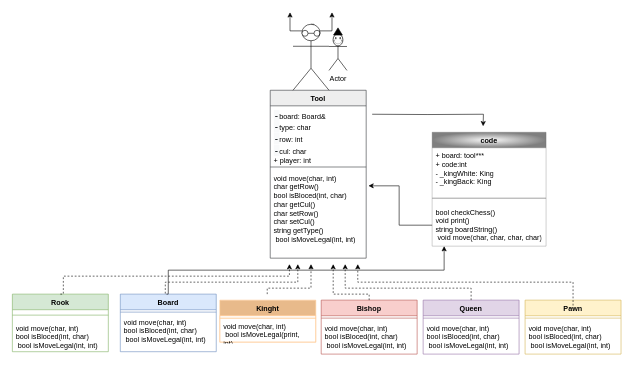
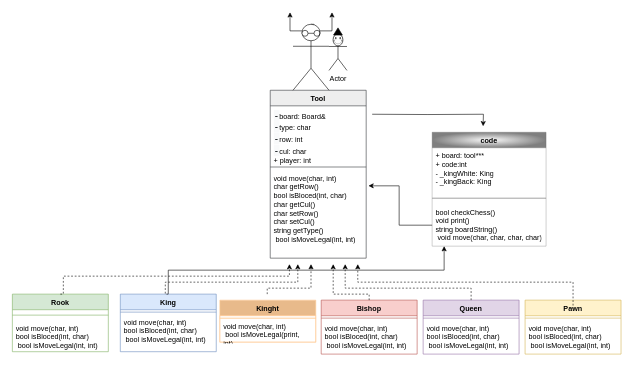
  <mxCell id="0" />
  <mxCell id="1" parent="0" />
  <mxCell id="2" value="Tool" style="swimlane;fontStyle=1;align=center;verticalAlign=top;childLayout=stackLayout;horizontal=1;startSize=26;horizontalStack=0;resizeParent=1;resizeParentMax=0;resizeLast=0;collapsible=1;marginBottom=0;whiteSpace=wrap;html=1;fillColor=#eeeeee;strokeColor=#36393d;" vertex="1" parent="1"><mxGeometry x="450" y="150" width="160" height="280" as="geometry" /></mxCell>
  <mxCell id="3" value="&lt;div style=&quot;&quot;&gt;&lt;font face=&quot;monospace, monospace&quot; color=&quot;#101418&quot;&gt;&lt;span style=&quot;font-size: 16px; background-color: rgb(248, 249, 250);&quot;&gt;-&lt;/span&gt;&lt;/font&gt;&lt;span style=&quot;background-color: transparent; color: light-dark(rgb(0, 0, 0), rgb(255, 255, 255));&quot;&gt;board: Board&amp;amp;&lt;/span&gt;&lt;/div&gt;&lt;div style=&quot;&quot;&gt;&lt;font style=&quot;background-color: transparent;&quot; face=&quot;monospace, monospace&quot; color=&quot;#101418&quot;&gt;&lt;span style=&quot;font-size: 16px; background-color: rgb(248, 249, 250);&quot;&gt;-&lt;/span&gt;&lt;/font&gt;&lt;span style=&quot;background-color: transparent; color: light-dark(rgb(0, 0, 0), rgb(255, 255, 255));&quot;&gt;type: char&lt;/span&gt;&lt;/div&gt;&lt;div style=&quot;&quot;&gt;&lt;font style=&quot;background-color: transparent;&quot; face=&quot;monospace, monospace&quot; color=&quot;#101418&quot;&gt;&lt;span style=&quot;font-size: 16px; background-color: rgb(248, 249, 250);&quot;&gt;-&lt;/span&gt;&lt;/font&gt;&lt;span style=&quot;background-color: transparent; color: light-dark(rgb(0, 0, 0), rgb(255, 255, 255));&quot;&gt;row: int&lt;/span&gt;&lt;/div&gt;&lt;div style=&quot;&quot;&gt;&lt;font face=&quot;monospace, monospace&quot; color=&quot;#101418&quot;&gt;&lt;span style=&quot;font-size: 16px; background-color: rgb(248, 249, 250);&quot;&gt;-&lt;/span&gt;&lt;/font&gt;cul: char&lt;/div&gt;&lt;div style=&quot;&quot;&gt;+ player: int&lt;/div&gt;&lt;div style=&quot;text-align: center;&quot;&gt;&lt;br&gt;&lt;/div&gt;" style="text;strokeColor=none;fillColor=none;align=left;verticalAlign=top;spacingLeft=4;spacingRight=4;overflow=hidden;rotatable=0;points=[[0,0.5],[1,0.5]];portConstraint=eastwest;whiteSpace=wrap;html=1;" vertex="1" parent="2"><mxGeometry y="26" width="160" height="96" as="geometry" /></mxCell>
  <mxCell id="4" value="" style="line;strokeWidth=1;fillColor=none;align=left;verticalAlign=middle;spacingTop=-1;spacingLeft=3;spacingRight=3;rotatable=0;labelPosition=right;points=[];portConstraint=eastwest;strokeColor=inherit;" vertex="1" parent="2"><mxGeometry y="122" width="160" height="12" as="geometry" /></mxCell>
  <mxCell id="5" value="&lt;div&gt;void move(char, int)&lt;/div&gt;&lt;div&gt;char getRow()&lt;/div&gt;&lt;div&gt;bool isBloced(int, char)&lt;/div&gt;&lt;div&gt;char getCul()&lt;/div&gt;&lt;div&gt;&lt;div&gt;char setRow()&lt;/div&gt;&lt;div&gt;char setCul()&lt;span style=&quot;background-color: transparent; color: light-dark(rgb(0, 0, 0), rgb(255, 255, 255));&quot;&gt;&amp;nbsp;&amp;nbsp;&lt;/span&gt;&lt;/div&gt;&lt;/div&gt;&lt;div&gt;&lt;div&gt;string getType()&amp;nbsp;&amp;nbsp;&lt;/div&gt;&lt;/div&gt;&lt;div&gt;&lt;div&gt;&lt;span style=&quot;background-color: transparent; color: light-dark(rgb(0, 0, 0), rgb(255, 255, 255));&quot;&gt;&amp;nbsp;bool isMoveLegal(int, int)&amp;nbsp;&lt;/span&gt;&lt;/div&gt;&lt;/div&gt;" style="text;strokeColor=none;fillColor=none;align=left;verticalAlign=top;spacingLeft=4;spacingRight=4;overflow=hidden;rotatable=0;points=[[0,0.5],[1,0.5]];portConstraint=eastwest;whiteSpace=wrap;html=1;" vertex="1" parent="2"><mxGeometry y="134" width="160" height="146" as="geometry" /></mxCell>
  <mxCell id="6" style="edgeStyle=orthogonalEdgeStyle;rounded=0;orthogonalLoop=1;jettySize=auto;html=1;exitX=0.75;exitY=0.1;exitDx=0;exitDy=0;exitPerimeter=0;" edge="1" parent="1" source="9"><mxGeometry relative="1" as="geometry"><mxPoint x="553" y="20" as="targetPoint" /></mxGeometry></mxCell>
  <mxCell id="7" style="edgeStyle=orthogonalEdgeStyle;rounded=0;orthogonalLoop=1;jettySize=auto;html=1;exitX=0.5;exitY=0;exitDx=0;exitDy=0;exitPerimeter=0;" edge="1" parent="1" source="9"><mxGeometry relative="1" as="geometry"><mxPoint x="522.75" y="60" as="targetPoint" /></mxGeometry></mxCell>
  <mxCell id="8" style="edgeStyle=orthogonalEdgeStyle;rounded=0;orthogonalLoop=1;jettySize=auto;html=1;exitX=0.25;exitY=0.1;exitDx=0;exitDy=0;exitPerimeter=0;" edge="1" parent="1" source="9"><mxGeometry relative="1" as="geometry"><mxPoint x="483" y="20" as="targetPoint" /><Array as="points"><mxPoint x="483" y="51" /><mxPoint x="483" y="20" /></Array></mxGeometry></mxCell>
  <mxCell id="9" value="" style="shape=umlActor;verticalLabelPosition=bottom;verticalAlign=top;html=1;outlineConnect=0;" vertex="1" parent="1"><mxGeometry x="488" y="40" width="60" height="110" as="geometry" /></mxCell>
  <mxCell id="10" value="Rook" style="swimlane;fontStyle=1;align=center;verticalAlign=top;childLayout=stackLayout;horizontal=1;startSize=26;horizontalStack=0;resizeParent=1;resizeParentMax=0;resizeLast=0;collapsible=1;marginBottom=0;whiteSpace=wrap;html=1;fillColor=#d5e8d4;strokeColor=#82b366;" vertex="1" parent="1"><mxGeometry x="20" y="490" width="160" height="96" as="geometry" /></mxCell>
  <mxCell id="11" value=" " style="line;strokeWidth=1;fillColor=none;align=left;verticalAlign=middle;spacingTop=-1;spacingLeft=3;spacingRight=3;rotatable=0;labelPosition=right;points=[];portConstraint=eastwest;strokeColor=inherit;" vertex="1" parent="10"><mxGeometry y="26" width="160" height="18" as="geometry" /></mxCell>
  <mxCell id="12" value="&lt;div&gt;&lt;div&gt;void move(char, int)&lt;/div&gt;&lt;div&gt;bool isBloced(int, char)&lt;/div&gt;&lt;div&gt;&amp;nbsp;bool isMoveLegal(int, int)&amp;nbsp;&lt;/div&gt;&lt;/div&gt;" style="text;strokeColor=none;fillColor=none;align=left;verticalAlign=top;spacingLeft=4;spacingRight=4;overflow=hidden;rotatable=0;points=[[0,0.5],[1,0.5]];portConstraint=eastwest;whiteSpace=wrap;html=1;" vertex="1" parent="10"><mxGeometry y="44" width="160" height="52" as="geometry" /></mxCell>
  <mxCell id="13" style="edgeStyle=orthogonalEdgeStyle;rounded=0;orthogonalLoop=1;jettySize=auto;html=1;" edge="1" parent="1" source="14" target="20"><mxGeometry relative="1" as="geometry"><mxPoint x="390" y="490" as="targetPoint" /><Array as="points"><mxPoint x="280" y="450" /><mxPoint x="740" y="450" /></Array></mxGeometry></mxCell>
- <mxCell id="14" value="Board" style="swimlane;fontStyle=1;align=center;verticalAlign=top;childLayout=stackLayout;horizontal=1;startSize=26;horizontalStack=0;resizeParent=1;resizeParentMax=0;resizeLast=0;collapsible=1;marginBottom=0;whiteSpace=wrap;html=1;fillColor=#dae8fc;strokeColor=#6c8ebf;" vertex="1" parent="1"><mxGeometry x="200" y="490" width="160" height="96" as="geometry" /></mxCell>
+ <mxCell id="14" value="King" style="swimlane;fontStyle=1;align=center;verticalAlign=top;childLayout=stackLayout;horizontal=1;startSize=26;horizontalStack=0;resizeParent=1;resizeParentMax=0;resizeLast=0;collapsible=1;marginBottom=0;whiteSpace=wrap;html=1;fillColor=#dae8fc;strokeColor=#6c8ebf;" vertex="1" parent="1"><mxGeometry x="200" y="490" width="160" height="96" as="geometry" /></mxCell>
  <mxCell id="15" value="" style="line;strokeWidth=1;fillColor=none;align=left;verticalAlign=middle;spacingTop=-1;spacingLeft=3;spacingRight=3;rotatable=0;labelPosition=right;points=[];portConstraint=eastwest;strokeColor=inherit;" vertex="1" parent="14"><mxGeometry y="26" width="160" height="8" as="geometry" /></mxCell>
  <mxCell id="16" value="&lt;div&gt;void move(char, int)&lt;/div&gt;&lt;div&gt;bool isBloced(int, char)&lt;/div&gt;&lt;div&gt;&amp;nbsp;bool isMoveLegal(int, int)&amp;nbsp;&lt;/div&gt;" style="text;strokeColor=none;fillColor=none;align=left;verticalAlign=top;spacingLeft=4;spacingRight=4;overflow=hidden;rotatable=0;points=[[0,0.5],[1,0.5]];portConstraint=eastwest;whiteSpace=wrap;html=1;" vertex="1" parent="14"><mxGeometry y="34" width="160" height="62" as="geometry" /></mxCell>
  <mxCell id="17" value="code" style="swimlane;fontStyle=1;align=center;verticalAlign=top;childLayout=stackLayout;horizontal=1;startSize=26;horizontalStack=0;resizeParent=1;resizeParentMax=0;resizeLast=0;collapsible=1;marginBottom=0;whiteSpace=wrap;html=1;fillColor=#f5f5f5;gradientColor=#000000;strokeColor=#666666;gradientDirection=radial;opacity=50;glass=0;swimlaneFillColor=none;" vertex="1" parent="1"><mxGeometry x="720" y="220" width="190" height="190" as="geometry" /></mxCell>
  <mxCell id="18" value="+ board: tool***&lt;div&gt;+ code:int&lt;br&gt;&lt;div&gt;- _kingWhite: King&lt;/div&gt;&lt;div&gt;- _kingBack: King&lt;/div&gt;&lt;/div&gt;" style="text;strokeColor=none;fillColor=none;align=left;verticalAlign=top;spacingLeft=4;spacingRight=4;overflow=hidden;rotatable=0;points=[[0,0.5],[1,0.5]];portConstraint=eastwest;whiteSpace=wrap;html=1;" vertex="1" parent="17"><mxGeometry y="26" width="190" height="74" as="geometry" /></mxCell>
  <mxCell id="19" value="" style="line;strokeWidth=1;fillColor=none;align=left;verticalAlign=middle;spacingTop=-1;spacingLeft=3;spacingRight=3;rotatable=0;labelPosition=right;points=[];portConstraint=eastwest;strokeColor=inherit;" vertex="1" parent="17"><mxGeometry y="100" width="190" height="20" as="geometry" /></mxCell>
  <mxCell id="20" value="&lt;div&gt;&lt;div&gt;&lt;span style=&quot;white-space: normal;&quot;&gt;bool checkChess()&amp;nbsp;&lt;/span&gt;&lt;/div&gt;&lt;div&gt;&lt;span style=&quot;background-color: transparent; color: light-dark(rgb(0, 0, 0), rgb(255, 255, 255));&quot;&gt;void print()&lt;/span&gt;&lt;/div&gt;&lt;/div&gt;&lt;div&gt;string boardString()&lt;/div&gt;&lt;div&gt;&amp;nbsp;void move(char, char, char, char)&lt;/div&gt;" style="text;strokeColor=none;fillColor=none;align=left;verticalAlign=top;spacingLeft=4;spacingRight=4;overflow=hidden;rotatable=0;points=[[0,0.5],[1,0.5]];portConstraint=eastwest;whiteSpace=wrap;html=1;" vertex="1" parent="17"><mxGeometry y="120" width="190" height="70" as="geometry" /></mxCell>
  <mxCell id="21" value="Bishop" style="swimlane;fontStyle=1;align=center;verticalAlign=top;childLayout=stackLayout;horizontal=1;startSize=26;horizontalStack=0;resizeParent=1;resizeParentMax=0;resizeLast=0;collapsible=1;marginBottom=0;whiteSpace=wrap;html=1;fillColor=#f8cecc;strokeColor=#b85450;" vertex="1" parent="1"><mxGeometry x="535" y="500" width="160" height="90" as="geometry" /></mxCell>
  <mxCell id="22" value="" style="line;strokeWidth=1;fillColor=none;align=left;verticalAlign=middle;spacingTop=-1;spacingLeft=3;spacingRight=3;rotatable=0;labelPosition=right;points=[];portConstraint=eastwest;strokeColor=inherit;" vertex="1" parent="21"><mxGeometry y="26" width="160" height="8" as="geometry" /></mxCell>
  <mxCell id="23" value="&lt;div&gt;void move(char, int)&lt;/div&gt;&lt;div&gt;&lt;div&gt;bool isBloced(int, char)&lt;/div&gt;&lt;/div&gt;&lt;div&gt;&lt;div&gt;&amp;nbsp;bool isMoveLegal(int, int)&amp;nbsp;&lt;/div&gt;&lt;/div&gt;" style="text;strokeColor=none;fillColor=none;align=left;verticalAlign=top;spacingLeft=4;spacingRight=4;overflow=hidden;rotatable=0;points=[[0,0.5],[1,0.5]];portConstraint=eastwest;whiteSpace=wrap;html=1;" vertex="1" parent="21"><mxGeometry y="34" width="160" height="56" as="geometry" /></mxCell>
  <mxCell id="24" value="Queen" style="swimlane;fontStyle=1;align=center;verticalAlign=top;childLayout=stackLayout;horizontal=1;startSize=26;horizontalStack=0;resizeParent=1;resizeParentMax=0;resizeLast=0;collapsible=1;marginBottom=0;whiteSpace=wrap;html=1;fillColor=#e1d5e7;strokeColor=#9673a6;" vertex="1" parent="1"><mxGeometry x="705" y="500" width="160" height="90" as="geometry" /></mxCell>
  <mxCell id="25" value="" style="line;strokeWidth=1;fillColor=none;align=left;verticalAlign=middle;spacingTop=-1;spacingLeft=3;spacingRight=3;rotatable=0;labelPosition=right;points=[];portConstraint=eastwest;strokeColor=inherit;" vertex="1" parent="24"><mxGeometry y="26" width="160" height="8" as="geometry" /></mxCell>
  <mxCell id="26" value="&lt;div&gt;void move(char, int)&lt;/div&gt;&lt;div&gt;bool isBloced(int, char)&lt;/div&gt;&lt;div&gt;&amp;nbsp;bool isMoveLegal(int, int)&amp;nbsp;&lt;/div&gt;" style="text;strokeColor=none;fillColor=none;align=left;verticalAlign=top;spacingLeft=4;spacingRight=4;overflow=hidden;rotatable=0;points=[[0,0.5],[1,0.5]];portConstraint=eastwest;whiteSpace=wrap;html=1;" vertex="1" parent="24"><mxGeometry y="34" width="160" height="56" as="geometry" /></mxCell>
  <mxCell id="27" value="Pawn" style="swimlane;fontStyle=1;align=center;verticalAlign=top;childLayout=stackLayout;horizontal=1;startSize=26;horizontalStack=0;resizeParent=1;resizeParentMax=0;resizeLast=0;collapsible=1;marginBottom=0;whiteSpace=wrap;html=1;fillColor=#fff2cc;strokeColor=#d6b656;" vertex="1" parent="1"><mxGeometry x="875" y="500" width="160" height="90" as="geometry" /></mxCell>
  <mxCell id="28" value="" style="line;strokeWidth=1;fillColor=none;align=left;verticalAlign=middle;spacingTop=-1;spacingLeft=3;spacingRight=3;rotatable=0;labelPosition=right;points=[];portConstraint=eastwest;strokeColor=inherit;" vertex="1" parent="27"><mxGeometry y="26" width="160" height="8" as="geometry" /></mxCell>
  <mxCell id="29" value="&lt;div&gt;void move(char, int)&lt;/div&gt;&lt;div&gt;bool isBloced(int, char)&lt;/div&gt;&lt;div&gt;&amp;nbsp;bool isMoveLegal(int, int)&amp;nbsp;&lt;/div&gt;" style="text;strokeColor=none;fillColor=none;align=left;verticalAlign=top;spacingLeft=4;spacingRight=4;overflow=hidden;rotatable=0;points=[[0,0.5],[1,0.5]];portConstraint=eastwest;whiteSpace=wrap;html=1;" vertex="1" parent="27"><mxGeometry y="34" width="160" height="56" as="geometry" /></mxCell>
  <mxCell id="30" style="edgeStyle=orthogonalEdgeStyle;rounded=0;orthogonalLoop=1;jettySize=auto;html=1;exitX=0.5;exitY=0;exitDx=0;exitDy=0;dashed=1;strokeColor=#000000;" edge="1" parent="1" source="10"><mxGeometry relative="1" as="geometry"><mxPoint x="482" y="440" as="targetPoint" /><Array as="points"><mxPoint x="105" y="460" /><mxPoint x="482" y="460" /></Array></mxGeometry></mxCell>
  <mxCell id="31" style="edgeStyle=orthogonalEdgeStyle;rounded=0;orthogonalLoop=1;jettySize=auto;html=1;exitX=0.5;exitY=0;exitDx=0;exitDy=0;dashed=1;" edge="1" parent="1" source="14"><mxGeometry relative="1" as="geometry"><mxPoint x="496" y="440" as="targetPoint" /><Array as="points"><mxPoint x="275" y="470" /><mxPoint x="496" y="470" /></Array></mxGeometry></mxCell>
  <mxCell id="32" style="edgeStyle=orthogonalEdgeStyle;rounded=0;orthogonalLoop=1;jettySize=auto;html=1;exitX=0.5;exitY=0;exitDx=0;exitDy=0;dashed=1;" edge="1" parent="1"><mxGeometry relative="1" as="geometry"><Array as="points"><mxPoint x="445" y="480" /><mxPoint x="518" y="480" /><mxPoint x="518" y="440" /></Array><mxPoint x="445" y="490" as="sourcePoint" /><mxPoint x="518" y="440" as="targetPoint" /></mxGeometry></mxCell>
  <mxCell id="33" style="edgeStyle=orthogonalEdgeStyle;rounded=0;orthogonalLoop=1;jettySize=auto;html=1;exitX=0.5;exitY=0;exitDx=0;exitDy=0;entryX=0.85;entryY=1;entryDx=0;entryDy=0;entryPerimeter=0;dashed=1;" edge="1" parent="1"><mxGeometry relative="1" as="geometry"><Array as="points"><mxPoint x="955" y="470" /><mxPoint x="596" y="470" /></Array><mxPoint x="955" y="515" as="sourcePoint" /><mxPoint x="596" y="440" as="targetPoint" /></mxGeometry></mxCell>
  <mxCell id="34" style="edgeStyle=orthogonalEdgeStyle;rounded=0;orthogonalLoop=1;jettySize=auto;html=1;exitX=0.5;exitY=0;exitDx=0;exitDy=0;dashed=1;" edge="1" parent="1" source="21"><mxGeometry relative="1" as="geometry"><mxPoint x="555" y="440" as="targetPoint" /><Array as="points"><mxPoint x="615" y="490" /><mxPoint x="555" y="490" /><mxPoint x="555" y="444" /></Array></mxGeometry></mxCell>
  <mxCell id="35" style="edgeStyle=orthogonalEdgeStyle;rounded=0;orthogonalLoop=1;jettySize=auto;html=1;exitX=1;exitY=0.5;exitDx=0;exitDy=0;" edge="1" parent="1"><mxGeometry relative="1" as="geometry"><mxPoint x="620" y="190" as="sourcePoint" /><mxPoint x="805" y="210" as="targetPoint" /></mxGeometry></mxCell>
  <mxCell id="36" value="" style="rounded=0;orthogonalLoop=1;jettySize=auto;html=1;endArrow=oval;endFill=0;sketch=0;sourcePerimeterSpacing=0;targetPerimeterSpacing=0;endSize=10;" edge="1" parent="1" source="38" target="37"><mxGeometry relative="1" as="geometry"><mxPoint x="513" y="115" as="sourcePoint" /></mxGeometry></mxCell>
  <mxCell id="37" value="" style="ellipse;whiteSpace=wrap;html=1;align=center;aspect=fixed;fillColor=none;strokeColor=none;resizable=0;perimeter=centerPerimeter;rotatable=0;allowArrows=0;points=[];outlineConnect=1;" vertex="1" parent="1"><mxGeometry x="523" y="50" width="10" height="10" as="geometry" /></mxCell>
  <mxCell id="38" value="" style="ellipse;whiteSpace=wrap;html=1;aspect=fixed;" vertex="1" parent="1"><mxGeometry x="503" y="50" width="10" height="10" as="geometry" /></mxCell>
  <mxCell id="39" style="edgeStyle=orthogonalEdgeStyle;rounded=0;orthogonalLoop=1;jettySize=auto;html=1;exitX=0.5;exitY=0;exitDx=0;exitDy=0;dashed=1;" edge="1" parent="1"><mxGeometry relative="1" as="geometry"><mxPoint x="575" y="440" as="targetPoint" /><Array as="points"><mxPoint x="785" y="480" /><mxPoint x="575" y="480" /></Array><mxPoint x="785" y="500" as="sourcePoint" /></mxGeometry></mxCell>
  <mxCell id="40" value="Kinght" style="swimlane;fontStyle=1;align=center;verticalAlign=top;childLayout=stackLayout;horizontal=1;startSize=26;horizontalStack=0;resizeParent=1;resizeParentMax=0;resizeLast=0;collapsible=1;marginBottom=0;whiteSpace=wrap;html=1;fillColor=#E8BA8B;strokeColor=#FFCC99;" vertex="1" parent="1"><mxGeometry x="366" y="500" width="160" height="70" as="geometry" /></mxCell>
  <mxCell id="41" value="" style="text;strokeColor=#FFCC99;fillColor=none;align=left;verticalAlign=top;spacingLeft=4;spacingRight=4;overflow=hidden;rotatable=0;points=[[0,0.5],[1,0.5]];portConstraint=eastwest;whiteSpace=wrap;html=1;" vertex="1" parent="40"><mxGeometry y="26" width="160" height="4" as="geometry" /></mxCell>
  <mxCell id="42" value="&lt;div&gt;void move(char, int)&lt;/div&gt;&lt;div&gt;&lt;span style=&quot;background-color: transparent; color: light-dark(rgb(0, 0, 0), rgb(255, 255, 255));&quot;&gt;&amp;nbsp;bool isMoveLegal(print, int)&amp;nbsp;&lt;/span&gt;&lt;/div&gt;" style="text;strokeColor=#FFCC99;fillColor=none;align=left;verticalAlign=top;spacingLeft=4;spacingRight=4;overflow=hidden;rotatable=0;points=[[0,0.5],[1,0.5]];portConstraint=eastwest;whiteSpace=wrap;html=1;" vertex="1" parent="40"><mxGeometry y="30" width="160" height="40" as="geometry" /></mxCell>
  <mxCell id="43" value="Actor" style="shape=umlActor;verticalLabelPosition=bottom;verticalAlign=top;html=1;" vertex="1" parent="1"><mxGeometry x="548" y="57" width="30" height="60" as="geometry" /></mxCell>
  <mxCell id="44" value="" style="verticalLabelPosition=bottom;verticalAlign=top;html=1;shape=mxgraph.basic.smiley" vertex="1" parent="1"><mxGeometry x="554.75" y="56" width="16.5" height="20" as="geometry" /></mxCell>
  <mxCell id="45" value="" style="shape=mxgraph.arrows2.wedgeArrow;html=1;bendable=0;startWidth=7.397;fillColor=strokeColor;defaultFillColor=invert;defaultGradientColor=invert;rounded=0;exitX=0.649;exitY=0.202;exitDx=0;exitDy=0;exitPerimeter=0;" edge="1" parent="1"><mxGeometry width="100" height="100" relative="1" as="geometry"><mxPoint x="562.928" y="58" as="sourcePoint" /><mxPoint x="563" y="46" as="targetPoint" /></mxGeometry></mxCell>
  <mxCell id="46" style="edgeStyle=orthogonalEdgeStyle;rounded=0;orthogonalLoop=1;jettySize=auto;html=1;entryX=1.024;entryY=0.174;entryDx=0;entryDy=0;entryPerimeter=0;" edge="1" parent="1" source="20" target="5"><mxGeometry relative="1" as="geometry" /></mxCell>
